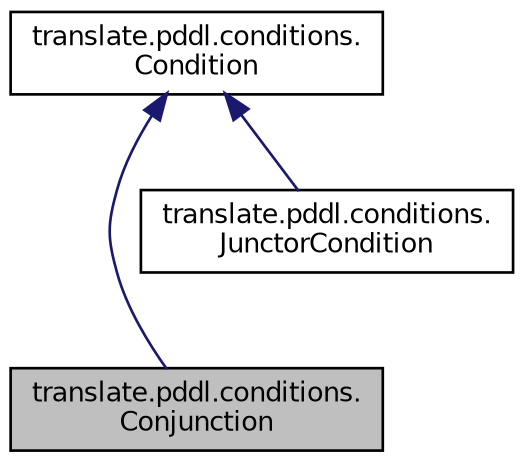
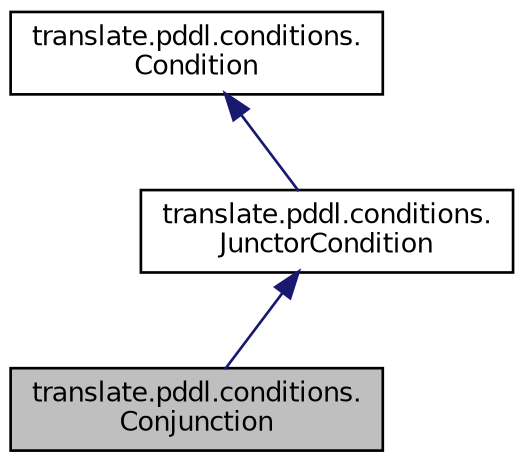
  digraph {
    node [color=black fillcolor=white fontname=Helvetica fontsize=10 shape=record style=filled]
    edge [color=midnightblue dir=back fontname=Helvetica fontsize=10 labelfontname=Helvetica labelfontsize=10 style=solid]
    n1 [fillcolor=grey75 fontcolor=black height=0.2 label="translate.pddl.conditions.\lConjunction" width=0.4]
    n2 [height=0.2 label="translate.pddl.conditions.\lJunctorCondition" width=0.4]
    n3 [height=0.2 label="translate.pddl.conditions.\lCondition" width=0.4]
-   n3 -> n1
+   n2 -> n1
    n3 -> n2
  }
